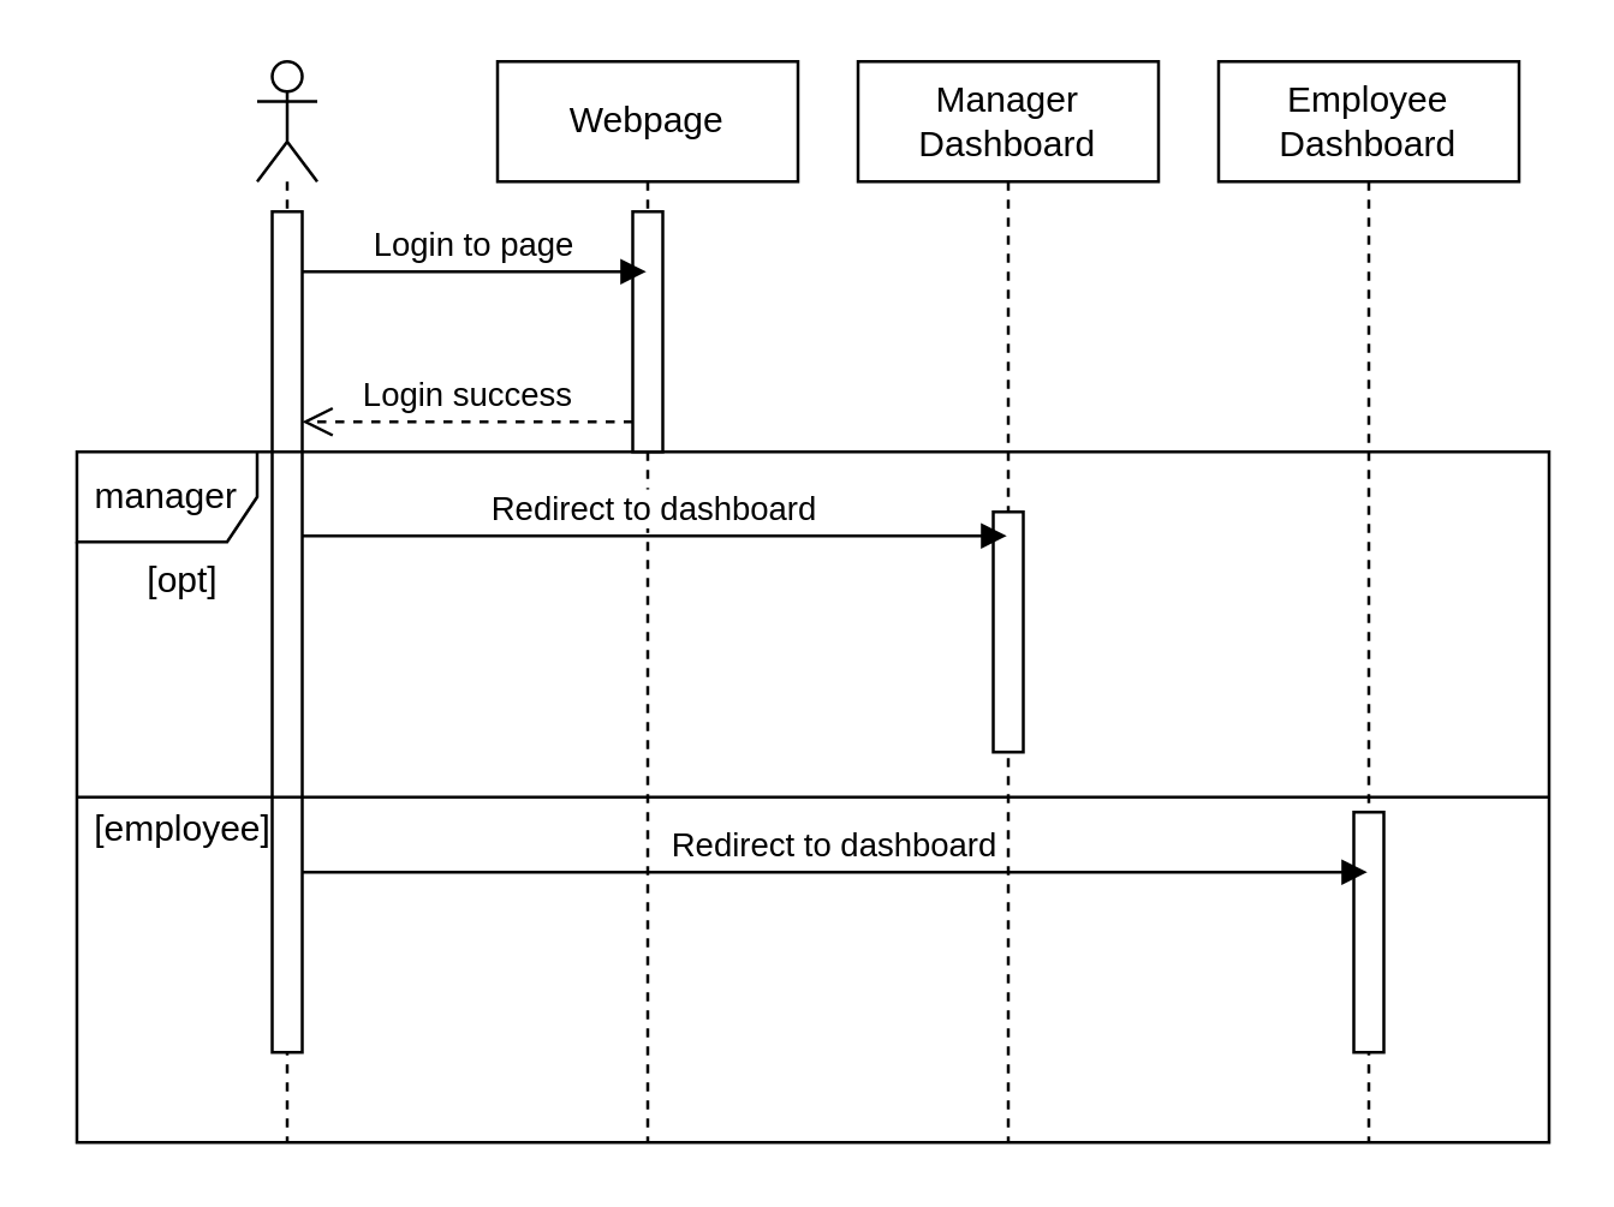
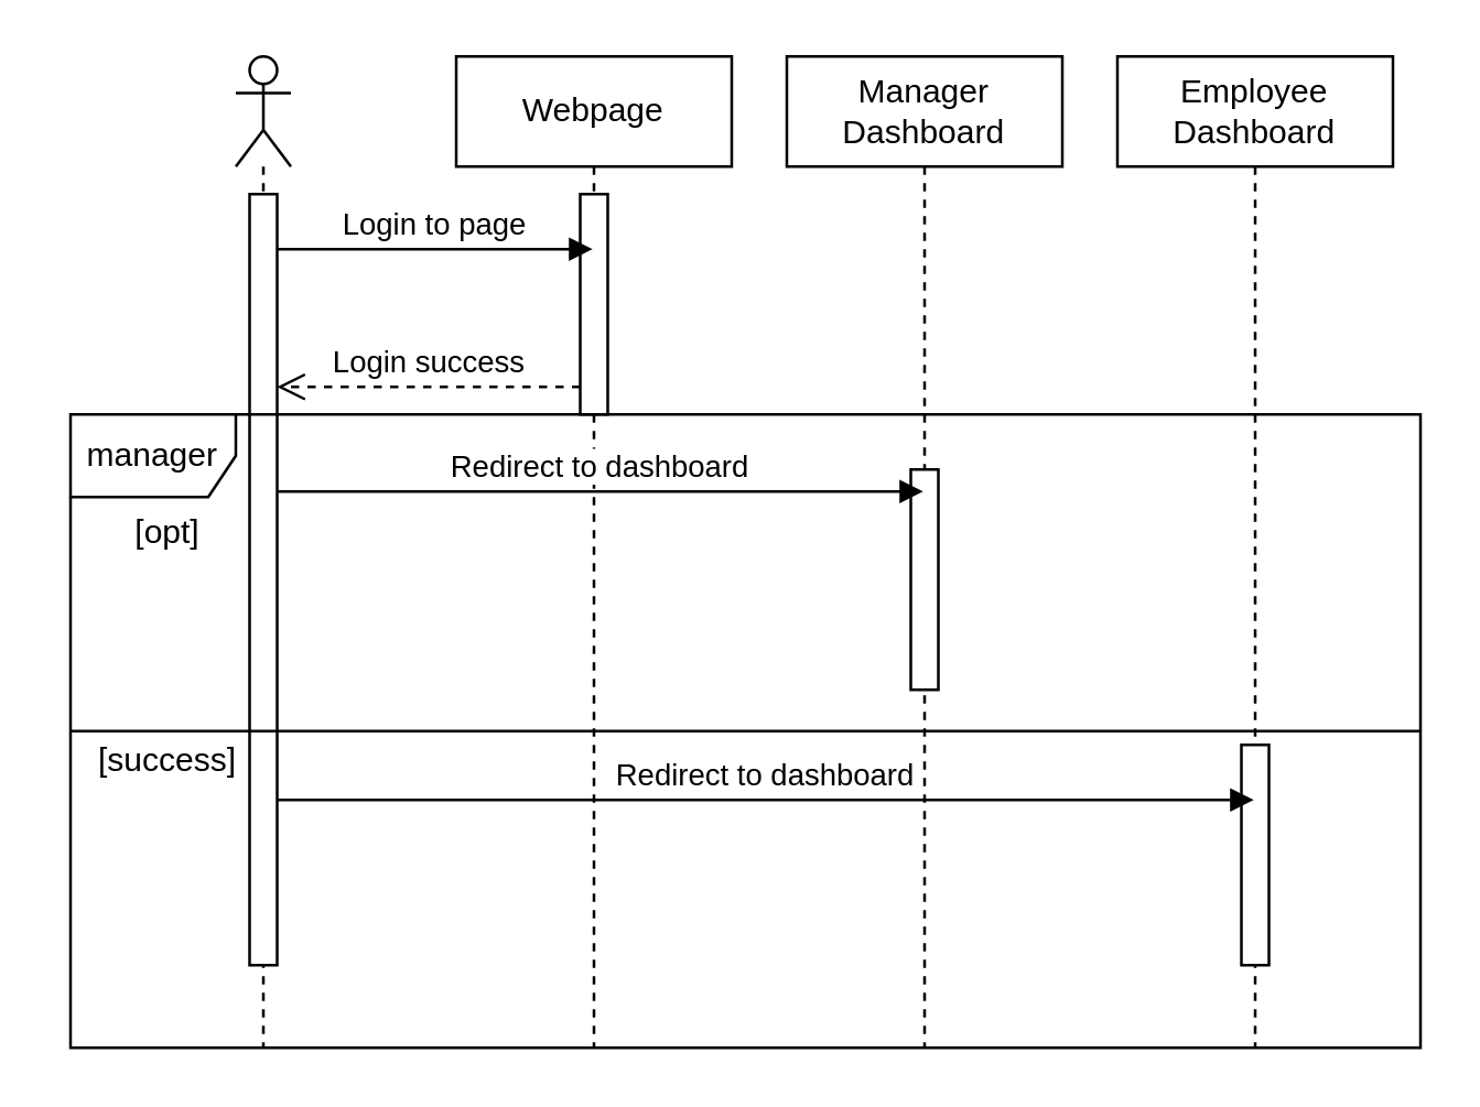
  <mxCell id="0" />
  <mxCell id="1" parent="0" />
  <mxCell id="2" value="" style="shape=umlLifeline;perimeter=lifelinePerimeter;whiteSpace=wrap;html=1;container=1;dropTarget=0;collapsible=0;recursiveResize=0;outlineConnect=0;portConstraint=eastwest;newEdgeStyle={&quot;curved&quot;:0,&quot;rounded&quot;:0};participant=umlActor;" vertex="1" parent="1"><mxGeometry x="85" y="20" width="20" height="360" as="geometry" /></mxCell>
  <mxCell id="3" value="" style="html=1;points=[[0,0,0,0,5],[0,1,0,0,-5],[1,0,0,0,5],[1,1,0,0,-5]];perimeter=orthogonalPerimeter;outlineConnect=0;targetShapes=umlLifeline;portConstraint=eastwest;newEdgeStyle={&quot;curved&quot;:0,&quot;rounded&quot;:0};" vertex="1" parent="2"><mxGeometry x="5" y="50" width="10" height="280" as="geometry" /></mxCell>
  <mxCell id="4" value="Webpage" style="shape=umlLifeline;perimeter=lifelinePerimeter;whiteSpace=wrap;html=1;container=1;dropTarget=0;collapsible=0;recursiveResize=0;outlineConnect=0;portConstraint=eastwest;newEdgeStyle={&quot;curved&quot;:0,&quot;rounded&quot;:0};" vertex="1" parent="1"><mxGeometry x="165" y="20" width="100" height="360" as="geometry" /></mxCell>
  <mxCell id="5" value="" style="html=1;points=[[0,0,0,0,5],[0,1,0,0,-5],[1,0,0,0,5],[1,1,0,0,-5]];perimeter=orthogonalPerimeter;outlineConnect=0;targetShapes=umlLifeline;portConstraint=eastwest;newEdgeStyle={&quot;curved&quot;:0,&quot;rounded&quot;:0};" vertex="1" parent="4"><mxGeometry x="45" y="50" width="10" height="80" as="geometry" /></mxCell>
  <mxCell id="6" value="Manager Dashboard" style="shape=umlLifeline;perimeter=lifelinePerimeter;whiteSpace=wrap;html=1;container=1;dropTarget=0;collapsible=0;recursiveResize=0;outlineConnect=0;portConstraint=eastwest;newEdgeStyle={&quot;curved&quot;:0,&quot;rounded&quot;:0};" vertex="1" parent="1"><mxGeometry x="285" y="20" width="100" height="360" as="geometry" /></mxCell>
  <mxCell id="7" value="" style="html=1;points=[[0,0,0,0,5],[0,1,0,0,-5],[1,0,0,0,5],[1,1,0,0,-5]];perimeter=orthogonalPerimeter;outlineConnect=0;targetShapes=umlLifeline;portConstraint=eastwest;newEdgeStyle={&quot;curved&quot;:0,&quot;rounded&quot;:0};" vertex="1" parent="6"><mxGeometry x="45" y="150" width="10" height="80" as="geometry" /></mxCell>
  <mxCell id="8" value="Employee Dashboard" style="shape=umlLifeline;perimeter=lifelinePerimeter;whiteSpace=wrap;html=1;container=1;dropTarget=0;collapsible=0;recursiveResize=0;outlineConnect=0;portConstraint=eastwest;newEdgeStyle={&quot;curved&quot;:0,&quot;rounded&quot;:0};" vertex="1" parent="1"><mxGeometry x="405" y="20" width="100" height="360" as="geometry" /></mxCell>
  <mxCell id="9" value="" style="html=1;points=[[0,0,0,0,5],[0,1,0,0,-5],[1,0,0,0,5],[1,1,0,0,-5]];perimeter=orthogonalPerimeter;outlineConnect=0;targetShapes=umlLifeline;portConstraint=eastwest;newEdgeStyle={&quot;curved&quot;:0,&quot;rounded&quot;:0};" vertex="1" parent="8"><mxGeometry x="45" y="250" width="10" height="80" as="geometry" /></mxCell>
  <mxCell id="10" value="Login to page" style="html=1;verticalAlign=bottom;endArrow=block;curved=0;rounded=0;" edge="1" parent="1"><mxGeometry width="80" relative="1" as="geometry"><mxPoint x="100" y="90" as="sourcePoint" /><mxPoint x="214.5" y="90" as="targetPoint" /></mxGeometry></mxCell>
  <mxCell id="11" value="Login success" style="html=1;verticalAlign=bottom;endArrow=open;dashed=1;endSize=8;curved=0;rounded=0;" edge="1" parent="1"><mxGeometry relative="1" as="geometry"><mxPoint x="210" y="140" as="sourcePoint" /><mxPoint x="100" y="140" as="targetPoint" /></mxGeometry></mxCell>
  <mxCell id="12" value="manager" style="shape=umlFrame;whiteSpace=wrap;html=1;pointerEvents=0;" vertex="1" parent="1"><mxGeometry x="25" y="150" width="490" height="230" as="geometry" /></mxCell>
  <mxCell id="13" value="" style="line;strokeWidth=1;fillColor=none;align=left;verticalAlign=middle;spacingTop=-1;spacingLeft=3;spacingRight=3;rotatable=0;labelPosition=right;points=[];portConstraint=eastwest;strokeColor=inherit;" vertex="1" parent="1"><mxGeometry x="25" y="261" width="490" height="8" as="geometry" /></mxCell>
  <mxCell id="14" value="[opt]" style="text;html=1;align=center;verticalAlign=middle;resizable=0;points=[];autosize=1;strokeColor=none;fillColor=none;" vertex="1" parent="1"><mxGeometry x="20" y="178" width="80" height="30" as="geometry" /></mxCell>
- <mxCell id="15" value="[employee]" style="text;html=1;align=center;verticalAlign=middle;resizable=0;points=[];autosize=1;strokeColor=none;fillColor=none;" vertex="1" parent="1"><mxGeometry x="20" y="261" width="80" height="30" as="geometry" /></mxCell>
+ <mxCell id="15" value="[success]" style="text;html=1;align=center;verticalAlign=middle;resizable=0;points=[];autosize=1;strokeColor=none;fillColor=none;" vertex="1" parent="1"><mxGeometry x="20" y="261" width="80" height="30" as="geometry" /></mxCell>
  <mxCell id="16" value="Redirect to dashboard" style="html=1;verticalAlign=bottom;endArrow=block;curved=0;rounded=0;" edge="1" parent="1" target="6"><mxGeometry width="80" relative="1" as="geometry"><mxPoint x="100" y="178" as="sourcePoint" /><mxPoint x="180" y="178" as="targetPoint" /></mxGeometry></mxCell>
  <mxCell id="17" value="Redirect to dashboard" style="html=1;verticalAlign=bottom;endArrow=block;curved=0;rounded=0;" edge="1" parent="1" target="8"><mxGeometry width="80" relative="1" as="geometry"><mxPoint x="100" y="290" as="sourcePoint" /><mxPoint x="335" y="290" as="targetPoint" /></mxGeometry></mxCell>
